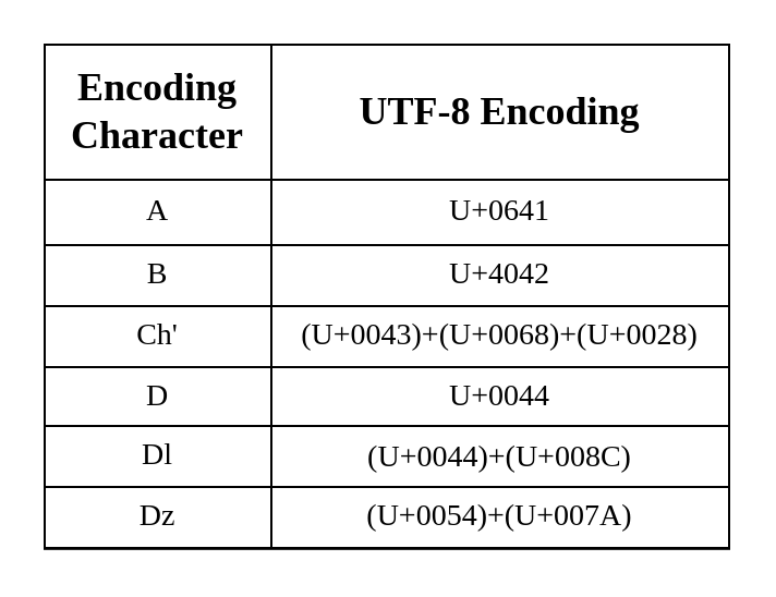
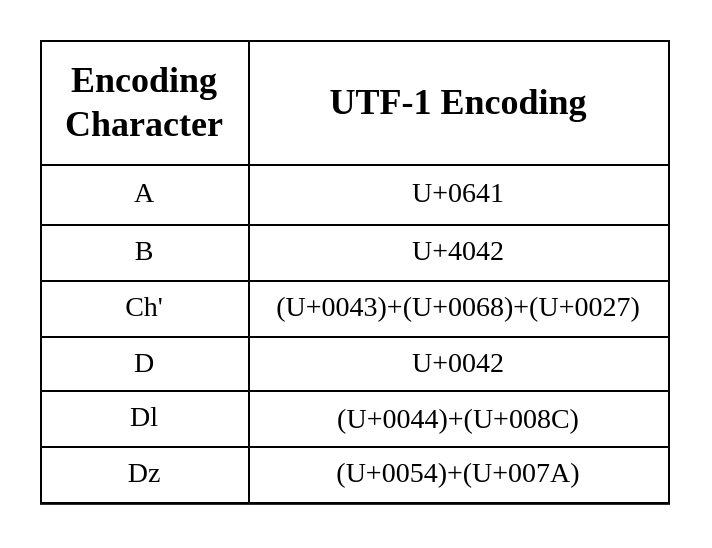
  <mxCell id="0" style=";html=1;" />
  <mxCell id="1" style=";html=1;" parent="0" />
  <mxCell id="2" value="" style="childLayout=tableLayout;recursiveResize=0;shadow=0;fillColor=none;" vertex="1" parent="1"><mxGeometry x="20" y="20" width="314" height="231.41" as="geometry" /></mxCell>
  <mxCell id="3" value="" style="shape=tableRow;horizontal=0;startSize=0;swimlaneHead=0;swimlaneBody=0;top=0;left=0;bottom=0;right=0;dropTarget=0;collapsible=0;recursiveResize=0;expand=0;fontStyle=0;fillColor=none;strokeColor=inherit;" vertex="1" parent="2"><mxGeometry width="314" height="62" as="geometry" /></mxCell>
  <mxCell id="4" value="&lt;font style=&quot;font-size: 18px;&quot; face=&quot;CMU Serif&quot;&gt;&lt;b&gt;Encoding Character&lt;/b&gt;&lt;/font&gt;" style="connectable=0;recursiveResize=0;strokeColor=inherit;fillColor=none;align=center;whiteSpace=wrap;html=1;" vertex="1" parent="3"><mxGeometry width="104" height="62" as="geometry"><mxRectangle width="104" height="62" as="alternateBounds" /></mxGeometry></mxCell>
- <mxCell id="5" value="&lt;font style=&quot;font-size: 18px;&quot; face=&quot;CMU Serif&quot;&gt;&lt;b&gt;UTF-8 Encoding&lt;/b&gt;&lt;/font&gt;" style="connectable=0;recursiveResize=0;strokeColor=inherit;fillColor=none;align=center;whiteSpace=wrap;html=1;" vertex="1" parent="3"><mxGeometry x="104" width="210" height="62" as="geometry"><mxRectangle width="210" height="62" as="alternateBounds" /></mxGeometry></mxCell>
+ <mxCell id="5" value="&lt;font style=&quot;font-size: 18px;&quot; face=&quot;CMU Serif&quot;&gt;&lt;b&gt;UTF-1 Encoding&lt;/b&gt;&lt;/font&gt;" style="connectable=0;recursiveResize=0;strokeColor=inherit;fillColor=none;align=center;whiteSpace=wrap;html=1;" vertex="1" parent="3"><mxGeometry x="104" width="210" height="62" as="geometry"><mxRectangle width="210" height="62" as="alternateBounds" /></mxGeometry></mxCell>
  <mxCell id="6" style="shape=tableRow;horizontal=0;startSize=0;swimlaneHead=0;swimlaneBody=0;top=0;left=0;bottom=0;right=0;dropTarget=0;collapsible=0;recursiveResize=0;expand=0;fontStyle=0;fillColor=none;strokeColor=inherit;" vertex="1" parent="2"><mxGeometry y="62" width="314" height="30" as="geometry" /></mxCell>
  <mxCell id="7" value="&lt;font style=&quot;font-size: 14px;&quot; face=&quot;CMU Serif&quot;&gt;A&lt;/font&gt;" style="connectable=0;recursiveResize=0;strokeColor=inherit;fillColor=none;align=center;whiteSpace=wrap;html=1;" vertex="1" parent="6"><mxGeometry width="104" height="30" as="geometry"><mxRectangle width="104" height="30" as="alternateBounds" /></mxGeometry></mxCell>
  <mxCell id="8" value="&lt;font style=&quot;font-size: 14px;&quot; face=&quot;CMU Serif&quot;&gt;U+0641&lt;/font&gt;" style="connectable=0;recursiveResize=0;strokeColor=inherit;fillColor=none;align=center;whiteSpace=wrap;html=1;" vertex="1" parent="6"><mxGeometry x="104" width="210" height="30" as="geometry"><mxRectangle width="210" height="30" as="alternateBounds" /></mxGeometry></mxCell>
  <mxCell id="9" style="shape=tableRow;horizontal=0;startSize=0;swimlaneHead=0;swimlaneBody=0;top=0;left=0;bottom=0;right=0;dropTarget=0;collapsible=0;recursiveResize=0;expand=0;fontStyle=0;fillColor=none;strokeColor=inherit;" vertex="1" parent="2"><mxGeometry y="92" width="314" height="28" as="geometry" /></mxCell>
  <mxCell id="10" value="&lt;font style=&quot;font-size: 14px;&quot; face=&quot;CMU Serif&quot;&gt;B&lt;/font&gt;" style="connectable=0;recursiveResize=0;strokeColor=inherit;fillColor=none;align=center;whiteSpace=wrap;html=1;" vertex="1" parent="9"><mxGeometry width="104" height="28" as="geometry"><mxRectangle width="104" height="28" as="alternateBounds" /></mxGeometry></mxCell>
  <mxCell id="11" value="&lt;font style=&quot;font-size: 14px;&quot; face=&quot;CMU Serif&quot;&gt;U+4042&lt;/font&gt;" style="connectable=0;recursiveResize=0;strokeColor=inherit;fillColor=none;align=center;whiteSpace=wrap;html=1;" vertex="1" parent="9"><mxGeometry x="104" width="210" height="28" as="geometry"><mxRectangle width="210" height="28" as="alternateBounds" /></mxGeometry></mxCell>
  <mxCell id="12" style="shape=tableRow;horizontal=0;startSize=0;swimlaneHead=0;swimlaneBody=0;top=0;left=0;bottom=0;right=0;dropTarget=0;collapsible=0;recursiveResize=0;expand=0;fontStyle=0;fillColor=none;strokeColor=inherit;" vertex="1" parent="2"><mxGeometry y="120" width="314" height="28" as="geometry" /></mxCell>
  <mxCell id="13" value="&lt;font style=&quot;font-size: 14px;&quot; face=&quot;CMU Serif&quot;&gt;Ch'&lt;/font&gt;" style="connectable=0;recursiveResize=0;strokeColor=inherit;fillColor=none;align=center;whiteSpace=wrap;html=1;" vertex="1" parent="12"><mxGeometry width="104" height="28" as="geometry"><mxRectangle width="104" height="28" as="alternateBounds" /></mxGeometry></mxCell>
- <mxCell id="14" value="&lt;font face=&quot;CMU Serif&quot; style=&quot;&quot;&gt;&lt;font style=&quot;font-size: 14px;&quot;&gt;&lt;font style=&quot;&quot;&gt;(U+0043)+(U+0068)+&lt;/font&gt;(U+0028)&lt;/font&gt;&lt;br&gt;&lt;/font&gt;" style="connectable=0;recursiveResize=0;strokeColor=inherit;fillColor=none;align=center;whiteSpace=wrap;html=1;" vertex="1" parent="12"><mxGeometry x="104" width="210" height="28" as="geometry"><mxRectangle width="210" height="28" as="alternateBounds" /></mxGeometry></mxCell>
+ <mxCell id="14" value="&lt;font face=&quot;CMU Serif&quot; style=&quot;&quot;&gt;&lt;font style=&quot;font-size: 14px;&quot;&gt;&lt;font style=&quot;&quot;&gt;(U+0043)+(U+0068)+&lt;/font&gt;(U+0027)&lt;/font&gt;&lt;br&gt;&lt;/font&gt;" style="connectable=0;recursiveResize=0;strokeColor=inherit;fillColor=none;align=center;whiteSpace=wrap;html=1;" vertex="1" parent="12"><mxGeometry x="104" width="210" height="28" as="geometry"><mxRectangle width="210" height="28" as="alternateBounds" /></mxGeometry></mxCell>
  <mxCell id="15" style="shape=tableRow;horizontal=0;startSize=0;swimlaneHead=0;swimlaneBody=0;top=0;left=0;bottom=0;right=0;dropTarget=0;collapsible=0;recursiveResize=0;expand=0;fontStyle=0;fillColor=none;strokeColor=inherit;" vertex="1" parent="2"><mxGeometry y="148" width="314" height="27" as="geometry" /></mxCell>
  <mxCell id="16" value="&lt;font style=&quot;font-size: 14px;&quot; face=&quot;CMU Serif&quot;&gt;D&lt;/font&gt;" style="connectable=0;recursiveResize=0;strokeColor=inherit;fillColor=none;align=center;whiteSpace=wrap;html=1;" vertex="1" parent="15"><mxGeometry width="104" height="27" as="geometry"><mxRectangle width="104" height="27" as="alternateBounds" /></mxGeometry></mxCell>
- <mxCell id="17" value="&lt;font style=&quot;font-size: 14px;&quot; face=&quot;CMU Serif&quot;&gt;U+0044&lt;/font&gt;" style="connectable=0;recursiveResize=0;strokeColor=inherit;fillColor=none;align=center;whiteSpace=wrap;html=1;" vertex="1" parent="15"><mxGeometry x="104" width="210" height="27" as="geometry"><mxRectangle width="210" height="27" as="alternateBounds" /></mxGeometry></mxCell>
+ <mxCell id="17" value="&lt;font style=&quot;font-size: 14px;&quot; face=&quot;CMU Serif&quot;&gt;U+0042&lt;/font&gt;" style="connectable=0;recursiveResize=0;strokeColor=inherit;fillColor=none;align=center;whiteSpace=wrap;html=1;" vertex="1" parent="15"><mxGeometry x="104" width="210" height="27" as="geometry"><mxRectangle width="210" height="27" as="alternateBounds" /></mxGeometry></mxCell>
  <mxCell id="18" style="shape=tableRow;horizontal=0;startSize=0;swimlaneHead=0;swimlaneBody=0;top=0;left=0;bottom=0;right=0;dropTarget=0;collapsible=0;recursiveResize=0;expand=0;fontStyle=0;fillColor=none;strokeColor=inherit;" vertex="1" parent="2"><mxGeometry y="175" width="314" height="28" as="geometry" /></mxCell>
  <mxCell id="19" value="&lt;font style=&quot;font-size: 14px;&quot; face=&quot;CMU Serif&quot;&gt;Dl&lt;/font&gt;" style="connectable=0;recursiveResize=0;strokeColor=inherit;fillColor=none;align=center;whiteSpace=wrap;html=1;" vertex="1" parent="18"><mxGeometry width="104" height="28" as="geometry"><mxRectangle width="104" height="28" as="alternateBounds" /></mxGeometry></mxCell>
  <mxCell id="20" value="&lt;font style=&quot;font-size: 14px;&quot;&gt;&lt;font style=&quot;&quot; face=&quot;CMU Serif&quot;&gt;(U+0044)+&lt;/font&gt;&lt;font face=&quot;CMU Serif&quot;&gt;(U+008C)&lt;/font&gt;&lt;/font&gt;" style="connectable=0;recursiveResize=0;strokeColor=inherit;fillColor=none;align=center;whiteSpace=wrap;html=1;" vertex="1" parent="18"><mxGeometry x="104" width="210" height="28" as="geometry"><mxRectangle width="210" height="28" as="alternateBounds" /></mxGeometry></mxCell>
  <mxCell id="21" style="shape=tableRow;horizontal=0;startSize=0;swimlaneHead=0;swimlaneBody=0;top=0;left=0;bottom=0;right=0;dropTarget=0;collapsible=0;recursiveResize=0;expand=0;fontStyle=0;fillColor=none;strokeColor=inherit;" vertex="1" parent="2"><mxGeometry y="203" width="314" height="28" as="geometry" /></mxCell>
  <mxCell id="22" value="&lt;font style=&quot;font-size: 14px;&quot; face=&quot;CMU Serif&quot;&gt;Dz&lt;/font&gt;" style="connectable=0;recursiveResize=0;strokeColor=inherit;fillColor=none;align=center;whiteSpace=wrap;html=1;" vertex="1" parent="21"><mxGeometry width="104" height="28" as="geometry"><mxRectangle width="104" height="28" as="alternateBounds" /></mxGeometry></mxCell>
  <mxCell id="23" value="&lt;font style=&quot;font-size: 14px;&quot; face=&quot;CMU Serif&quot;&gt;(U+0054)+(U+007A)&lt;/font&gt;" style="connectable=0;recursiveResize=0;strokeColor=inherit;fillColor=none;align=center;whiteSpace=wrap;html=1;" vertex="1" parent="21"><mxGeometry x="104" width="210" height="28" as="geometry"><mxRectangle width="210" height="28" as="alternateBounds" /></mxGeometry></mxCell>
